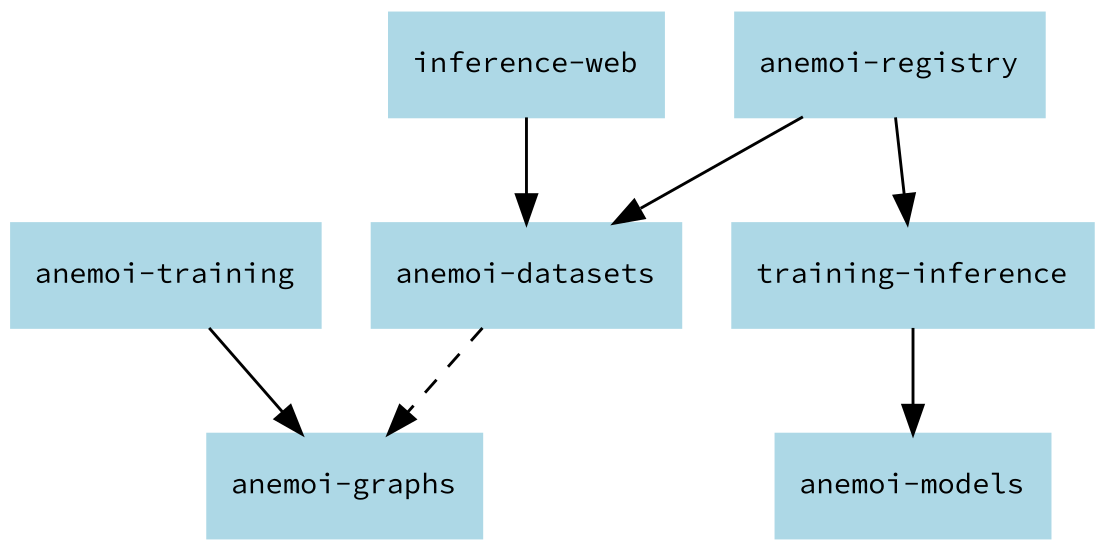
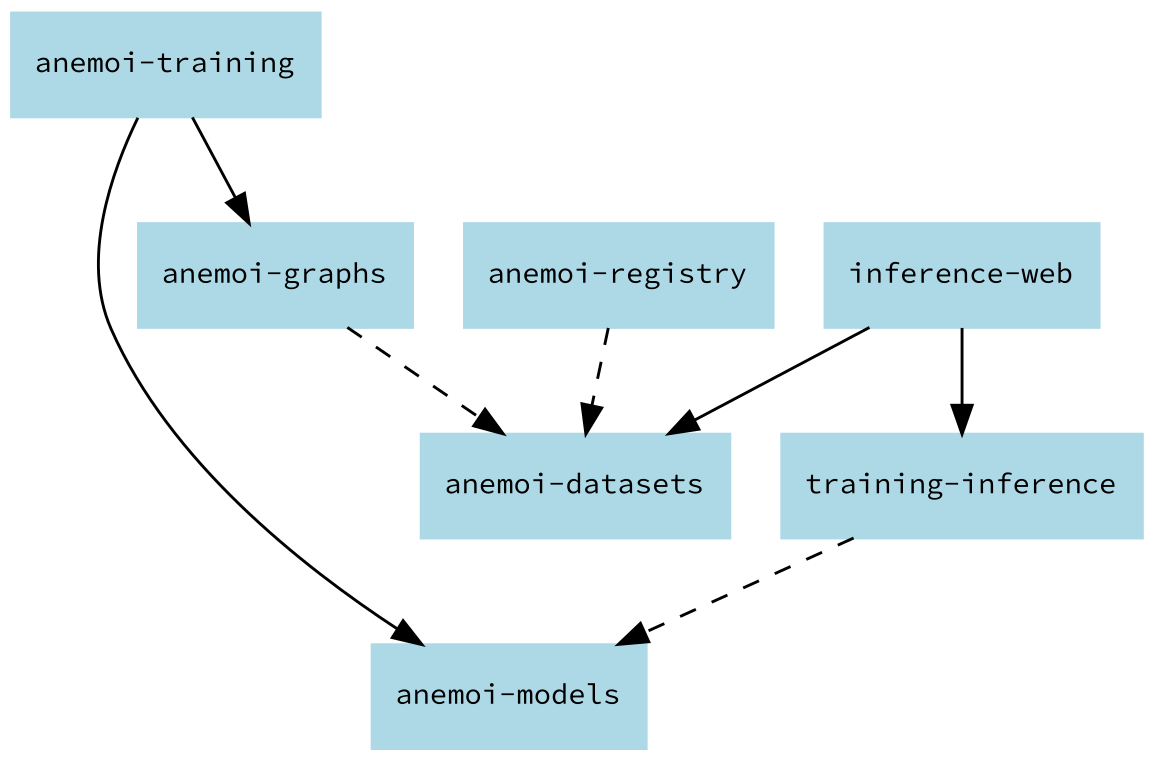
  digraph {
    fontname="Source Code Pro"
    node [color=lightblue fontname="Source Code Pro" fontsize=10 shape=record style=filled]
    edge [fontname="Source Code Pro" fontsize=10]
    "anemoi-training"
    "anemoi-graphs"
    "anemoi-models"
    "anemoi-datasets"
    n5 [label="training-inference"]
    n6 [label="inference-web"]
    "anemoi-registry"
    "anemoi-training" -> "anemoi-graphs"
-   "anemoi-datasets" -> "anemoi-graphs" [style=dashed]
-   n5 -> "anemoi-models"
+   "anemoi-training" -> "anemoi-models"
+   "anemoi-graphs" -> "anemoi-datasets" [style=dashed]
+   n5 -> "anemoi-models" [style=dashed]
    n6 -> "anemoi-datasets"
-   "anemoi-registry" -> n5
-   "anemoi-registry" -> "anemoi-datasets" [style=solid]
+   n6 -> n5
+   "anemoi-registry" -> "anemoi-datasets" [style=dashed]
  }
